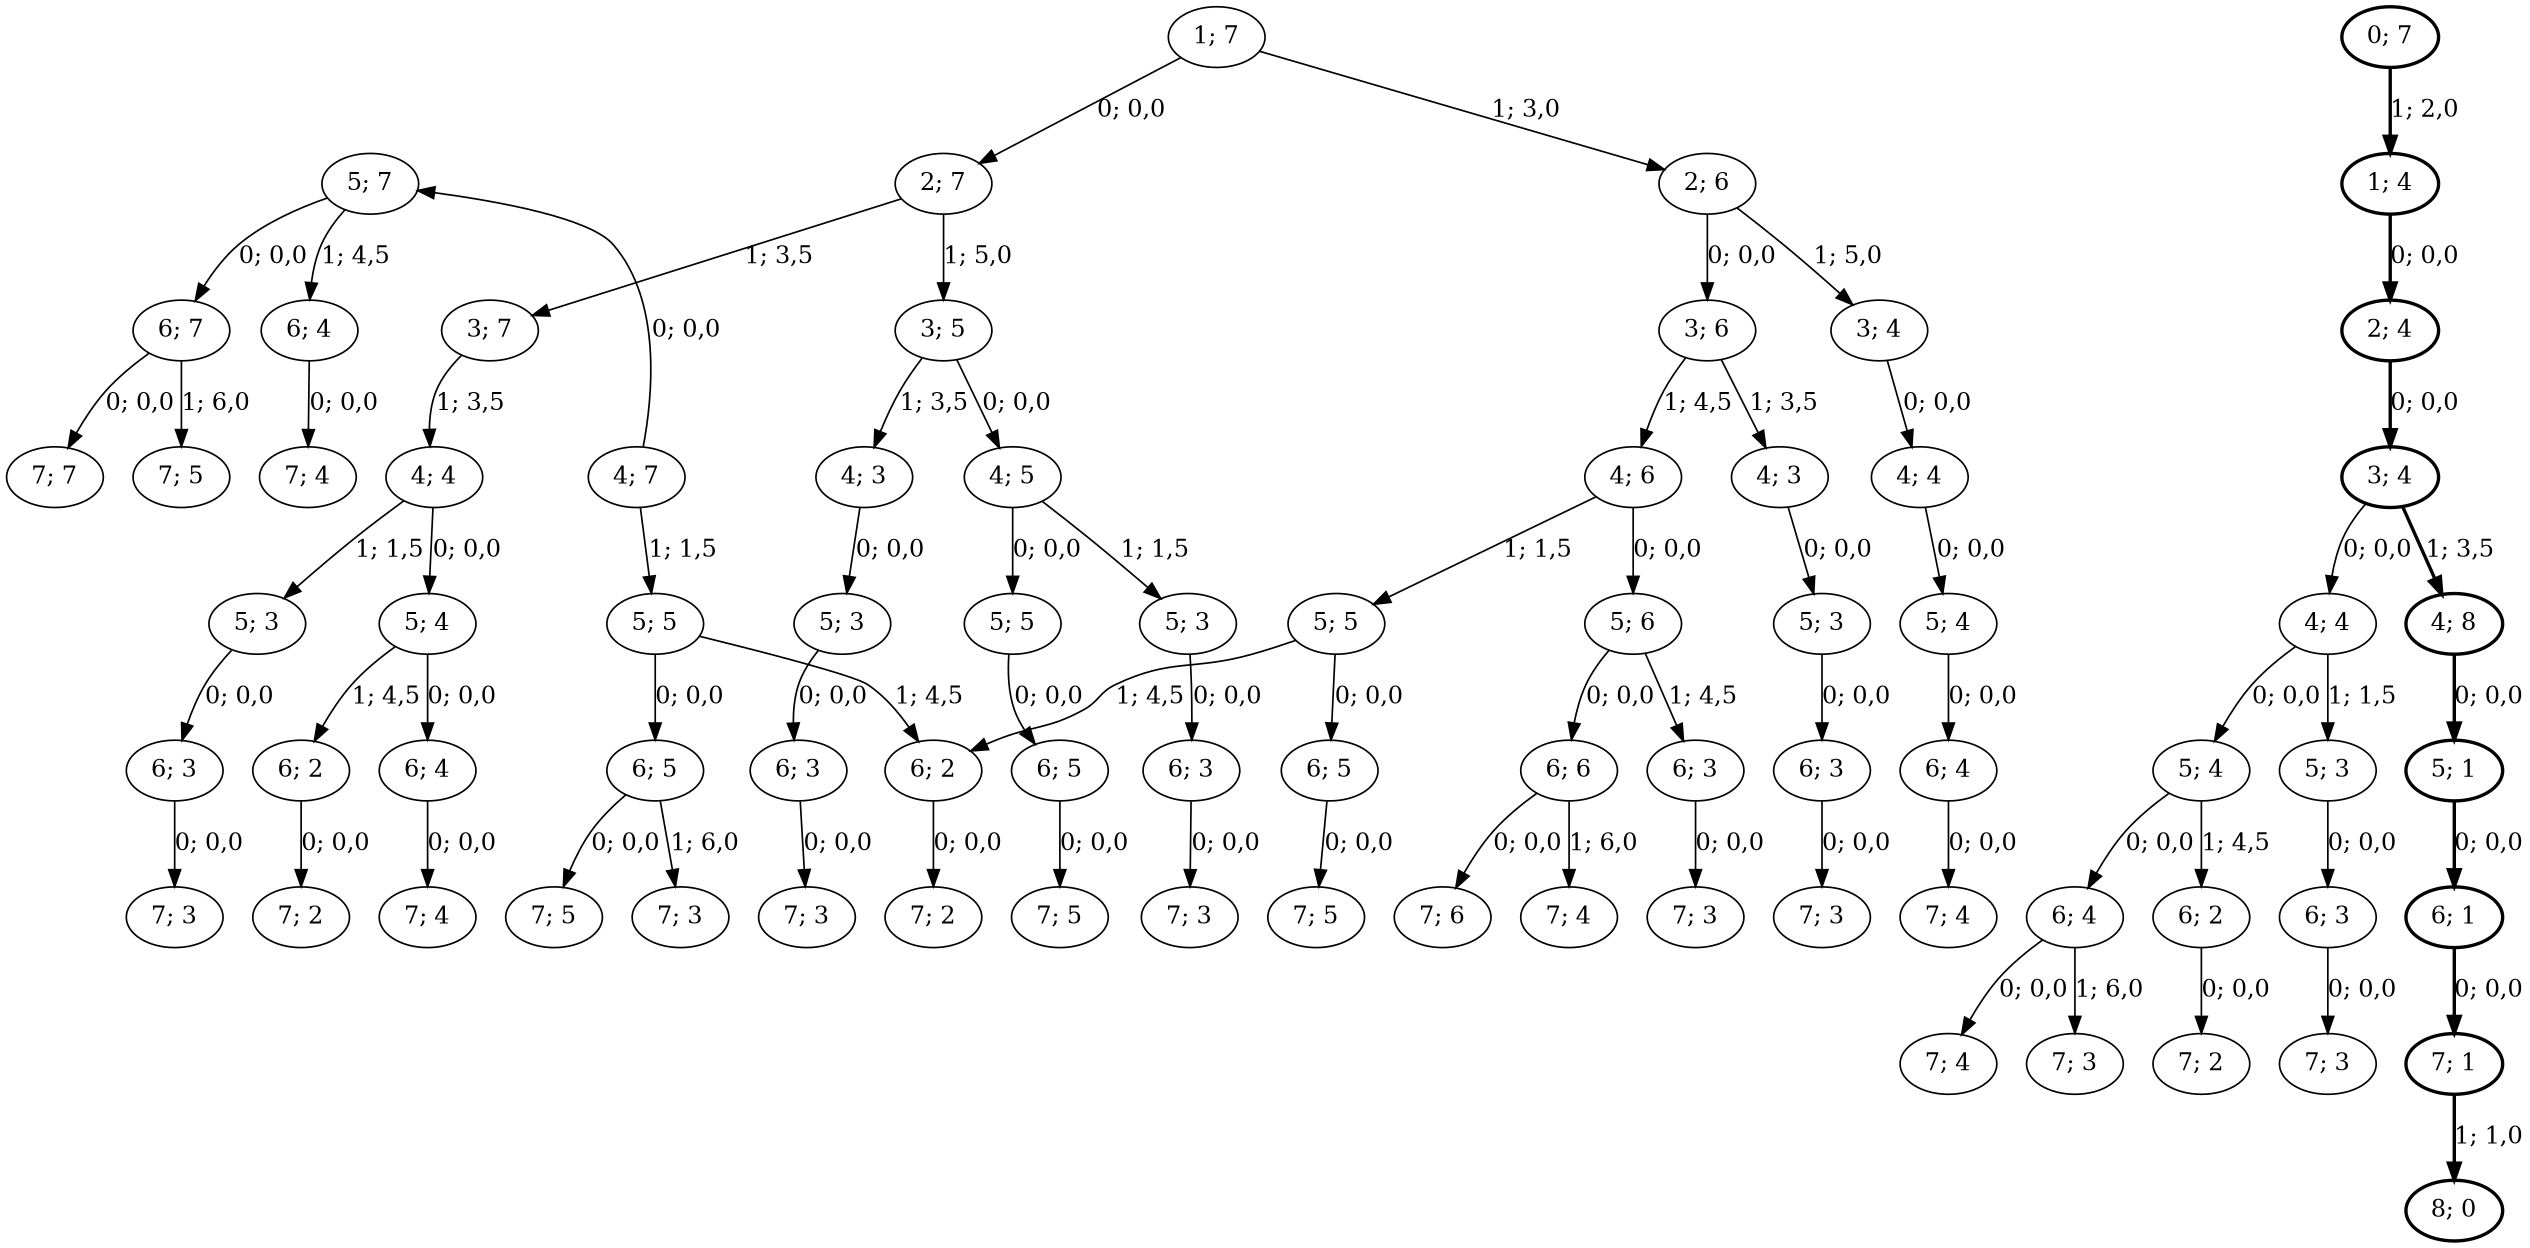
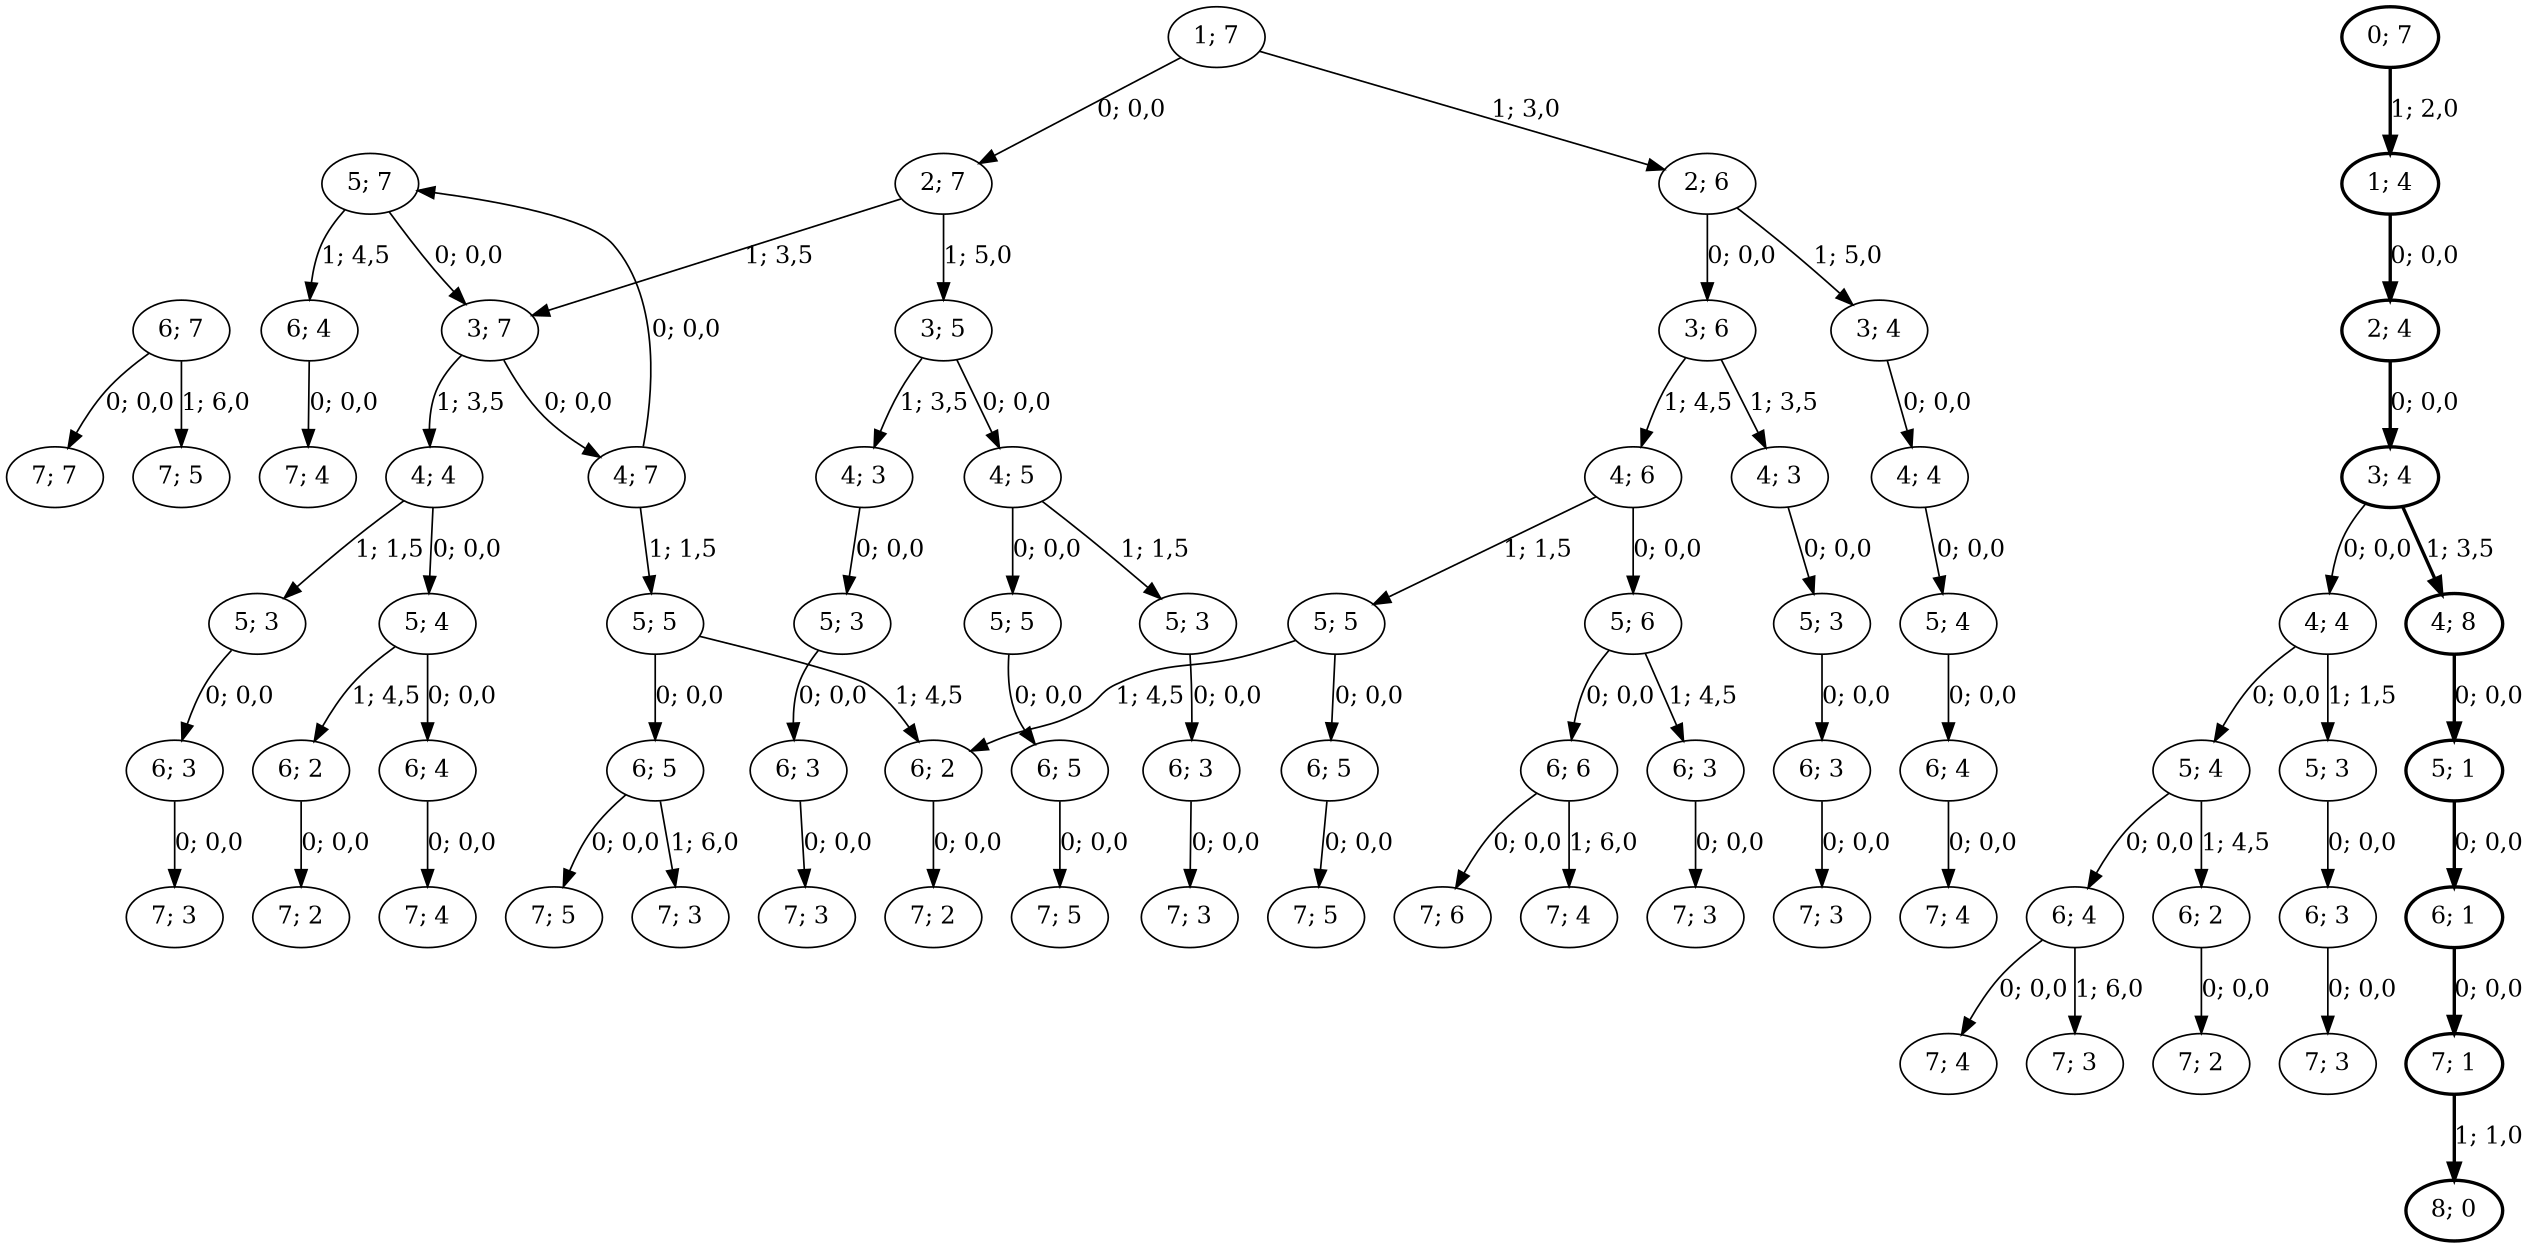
  strict digraph {
    node [style=solid]
    edge [style=solid]
    n1 [label="6; 7"]
    n2 [label="7; 7"]
    n3 [label="7; 5"]
    n4 [label="5; 7"]
    n5 [label="6; 4"]
    n6 [label="7; 4"]
    n7 [label="4; 7"]
    n8 [label="5; 5"]
    n9 [label="6; 5"]
    n10 [label="6; 2"]
    n11 [label="7; 5"]
    n12 [label="7; 3"]
    n13 [label="7; 2"]
    n14 [label="3; 7"]
    n15 [label="4; 4"]
    n16 [label="5; 4"]
    n17 [label="5; 3"]
    n18 [label="6; 4"]
    n19 [label="7; 4"]
    n20 [label="6; 2"]
    n21 [label="7; 2"]
    n22 [label="6; 3"]
    n23 [label="7; 3"]
    n24 [label="2; 7"]
    n25 [label="3; 5"]
    n26 [label="4; 5"]
    n27 [label="4; 3"]
    n28 [label="6; 5"]
    n29 [label="7; 5"]
    n30 [label="5; 5"]
    n31 [label="5; 3"]
    n32 [label="6; 3"]
    n33 [label="7; 3"]
    n34 [label="5; 3"]
    n35 [label="6; 3"]
    n36 [label="7; 3"]
    n37 [label="1; 7"]
    n38 [label="2; 6"]
    n39 [label="3; 6"]
    n40 [label="3; 4"]
    n41 [label="6; 6"]
    n42 [label="7; 6"]
    n43 [label="7; 4"]
    n44 [label="5; 6"]
    n45 [label="6; 3"]
    n46 [label="7; 3"]
    n47 [label="4; 6"]
    n48 [label="5; 5"]
    n49 [label="6; 5"]
    n50 [label="7; 5"]
    n51 [label="4; 3"]
    n52 [label="5; 3"]
    n53 [label="6; 3"]
    n54 [label="7; 3"]
    n55 [label="4; 4"]
    n56 [label="6; 4"]
    n57 [label="7; 4"]
    n58 [label="5; 4"]
    n59 [label="0; 7" style=bold]
    n60 [label="1; 4" style=bold]
    n61 [label="2; 4" style=bold]
    n62 [label="6; 4"]
    n63 [label="7; 4"]
    n64 [label="7; 3"]
    n65 [label="5; 4"]
    n66 [label="6; 2"]
    n67 [label="7; 2"]
    n68 [label="4; 4"]
    n69 [label="5; 3"]
    n70 [label="6; 3"]
    n71 [label="7; 3"]
    n72 [label="3; 4" style=bold]
    n73 [label="4; 8" style=bold]
    n74 [label="5; 1" style=bold]
    n75 [label="7; 1" style=bold]
    n76 [label="8; 0" style=bold]
    n77 [label="6; 1" style=bold]
    n1 -> n2 [label="0; 0,0"]
    n1 -> n3 [label="1; 6,0"]
-   n4 -> n1 [label="0; 0,0"]
+   n4 -> n14 [label="0; 0,0"]
    n4 -> n5 [label="1; 4,5"]
    n5 -> n6 [label="0; 0,0"]
    n7 -> n4 [label="0; 0,0"]
    n7 -> n8 [label="1; 1,5"]
    n8 -> n9 [label="0; 0,0"]
    n8 -> n10 [label="1; 4,5"]
    n9 -> n11 [label="0; 0,0"]
    n9 -> n12 [label="1; 6,0"]
    n10 -> n13 [label="0; 0,0"]
+   n14 -> n7 [label="0; 0,0"]
    n14 -> n15 [label="1; 3,5"]
    n15 -> n16 [label="0; 0,0"]
    n15 -> n17 [label="1; 1,5"]
    n16 -> n18 [label="0; 0,0"]
    n16 -> n20 [label="1; 4,5"]
    n17 -> n22 [label="0; 0,0"]
    n18 -> n19 [label="0; 0,0"]
    n20 -> n21 [label="0; 0,0"]
    n22 -> n23 [label="0; 0,0"]
    n24 -> n14 [label="1; 3,5"]
    n24 -> n25 [label="1; 5,0"]
    n25 -> n26 [label="0; 0,0"]
    n25 -> n27 [label="1; 3,5"]
    n26 -> n30 [label="0; 0,0"]
    n26 -> n31 [label="1; 1,5"]
    n27 -> n34 [label="0; 0,0"]
    n28 -> n29 [label="0; 0,0"]
    n30 -> n28 [label="0; 0,0"]
    n31 -> n32 [label="0; 0,0"]
    n32 -> n33 [label="0; 0,0"]
    n34 -> n35 [label="0; 0,0"]
    n35 -> n36 [label="0; 0,0"]
    n37 -> n24 [label="0; 0,0"]
    n37 -> n38 [label="1; 3,0"]
    n38 -> n39 [label="0; 0,0"]
    n38 -> n40 [label="1; 5,0"]
    n39 -> n47 [label="1; 4,5"]
    n39 -> n51 [label="1; 3,5"]
    n40 -> n55 [label="0; 0,0"]
    n41 -> n42 [label="0; 0,0"]
    n41 -> n43 [label="1; 6,0"]
    n44 -> n41 [label="0; 0,0"]
    n44 -> n45 [label="1; 4,5"]
    n45 -> n46 [label="0; 0,0"]
    n47 -> n44 [label="0; 0,0"]
    n47 -> n48 [label="1; 1,5"]
    n48 -> n10 [label="1; 4,5"]
    n48 -> n49 [label="0; 0,0"]
    n49 -> n50 [label="0; 0,0"]
    n51 -> n52 [label="0; 0,0"]
    n52 -> n53 [label="0; 0,0"]
    n53 -> n54 [label="0; 0,0"]
    n55 -> n58 [label="0; 0,0"]
    n56 -> n57 [label="0; 0,0"]
    n58 -> n56 [label="0; 0,0"]
    n59 -> n60 [label="1; 2,0" style=bold]
    n60 -> n61 [label="0; 0,0" style=bold]
    n61 -> n72 [label="0; 0,0" style=bold]
    n62 -> n63 [label="0; 0,0"]
    n62 -> n64 [label="1; 6,0"]
    n65 -> n62 [label="0; 0,0"]
    n65 -> n66 [label="1; 4,5"]
    n66 -> n67 [label="0; 0,0"]
    n68 -> n65 [label="0; 0,0"]
    n68 -> n69 [label="1; 1,5"]
    n69 -> n70 [label="0; 0,0"]
    n70 -> n71 [label="0; 0,0"]
    n72 -> n68 [label="0; 0,0"]
    n72 -> n73 [label="1; 3,5" style=bold]
    n73 -> n74 [label="0; 0,0" style=bold]
    n74 -> n77 [label="0; 0,0" style=bold]
    n75 -> n76 [label="1; 1,0" style=bold]
    n77 -> n75 [label="0; 0,0" style=bold]
  }
